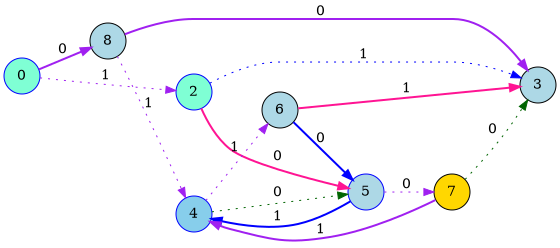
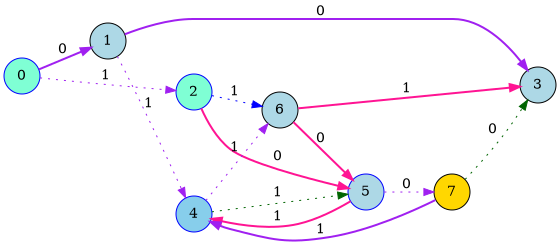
  digraph {
    rankdir=LR
    node [color=blue fillcolor=lightblue shape=circle style=filled]
    edge [color=purple style=bold]
    n1 [fillcolor=aquamarine label=0]
-   n2 [color=black label=8]
+   n2 [color=black label=1]
    n3 [fillcolor=aquamarine label=2]
    n4 [color=black label=3]
    n5 [fillcolor=skyblue label=4]
    n6 [label=5]
    n7 [color=black label=6]
    n8 [color=black fillcolor=gold label=7]
    n1 -> n2 [label="0 "]
    n1 -> n3 [label="1 " style=dotted]
    n2 -> n4 [label="0 "]
    n2 -> n5 [label="1 " style=dotted]
-   n3 -> n4 [color=blue label="1 " style=dotted]
+   n3 -> n7 [color=blue label="1 " style=dotted]
    n3 -> n6 [color=deeppink label="0 "]
-   n5 -> n6 [color=darkgreen label="0 " style=dotted]
+   n5 -> n6 [color=darkgreen label="1 " style=dotted]
    n5 -> n7 [label="1 " style=dotted]
-   n6 -> n5 [color=blue label="1 "]
+   n6 -> n5 [color=deeppink label="1 "]
    n6 -> n8 [label="0 " style=dotted]
    n7 -> n4 [color=deeppink label="1 "]
-   n7 -> n6 [color=blue label="0 "]
+   n7 -> n6 [color=deeppink label="0 "]
    n8 -> n4 [color=darkgreen label="0 " style=dotted]
    n8 -> n5 [label="1 "]
  }
